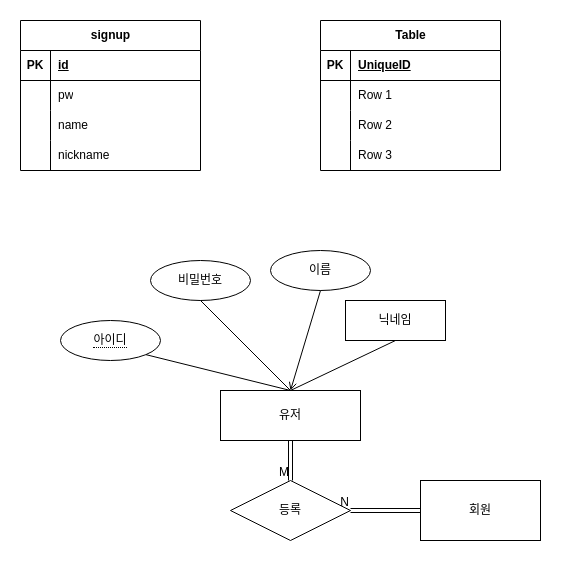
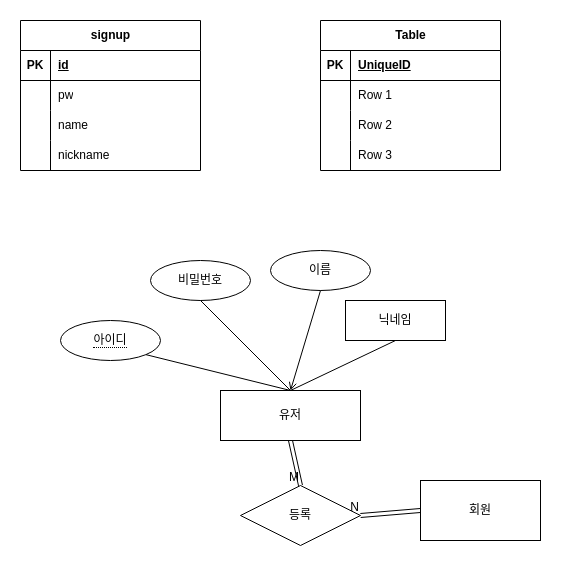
  <mxCell id="0" />
  <mxCell id="1" parent="0" />
  <mxCell id="2" value="signup" style="shape=table;startSize=30;container=1;collapsible=1;childLayout=tableLayout;fixedRows=1;rowLines=0;fontStyle=1;align=center;resizeLast=1;html=1;" vertex="1" parent="1"><mxGeometry width="180" height="150" as="geometry" x="20" y="20" /></mxCell>
  <mxCell id="3" value="" style="shape=tableRow;horizontal=0;startSize=0;swimlaneHead=0;swimlaneBody=0;fillColor=none;collapsible=0;dropTarget=0;points=[[0,0.5],[1,0.5]];portConstraint=eastwest;top=0;left=0;right=0;bottom=1;" vertex="1" parent="2"><mxGeometry y="30" width="180" height="30" as="geometry" /></mxCell>
  <mxCell id="4" value="PK" style="shape=partialRectangle;connectable=0;fillColor=none;top=0;left=0;bottom=0;right=0;fontStyle=1;overflow=hidden;whiteSpace=wrap;html=1;" vertex="1" parent="3"><mxGeometry width="30" height="30" as="geometry"><mxRectangle width="30" height="30" as="alternateBounds" /></mxGeometry></mxCell>
  <mxCell id="5" value="id" style="shape=partialRectangle;connectable=0;fillColor=none;top=0;left=0;bottom=0;right=0;align=left;spacingLeft=6;fontStyle=5;overflow=hidden;whiteSpace=wrap;html=1;" vertex="1" parent="3"><mxGeometry x="30" width="150" height="30" as="geometry"><mxRectangle width="150" height="30" as="alternateBounds" /></mxGeometry></mxCell>
  <mxCell id="6" value="" style="shape=tableRow;horizontal=0;startSize=0;swimlaneHead=0;swimlaneBody=0;fillColor=none;collapsible=0;dropTarget=0;points=[[0,0.5],[1,0.5]];portConstraint=eastwest;top=0;left=0;right=0;bottom=0;" vertex="1" parent="2"><mxGeometry y="60" width="180" height="30" as="geometry" /></mxCell>
  <mxCell id="7" value="" style="shape=partialRectangle;connectable=0;fillColor=none;top=0;left=0;bottom=0;right=0;editable=1;overflow=hidden;whiteSpace=wrap;html=1;" vertex="1" parent="6"><mxGeometry width="30" height="30" as="geometry"><mxRectangle width="30" height="30" as="alternateBounds" /></mxGeometry></mxCell>
  <mxCell id="8" value="pw" style="shape=partialRectangle;connectable=0;fillColor=none;top=0;left=0;bottom=0;right=0;align=left;spacingLeft=6;overflow=hidden;whiteSpace=wrap;html=1;" vertex="1" parent="6"><mxGeometry x="30" width="150" height="30" as="geometry"><mxRectangle width="150" height="30" as="alternateBounds" /></mxGeometry></mxCell>
  <mxCell id="9" value="" style="shape=tableRow;horizontal=0;startSize=0;swimlaneHead=0;swimlaneBody=0;fillColor=none;collapsible=0;dropTarget=0;points=[[0,0.5],[1,0.5]];portConstraint=eastwest;top=0;left=0;right=0;bottom=0;" vertex="1" parent="2"><mxGeometry y="90" width="180" height="30" as="geometry" /></mxCell>
  <mxCell id="10" value="" style="shape=partialRectangle;connectable=0;fillColor=none;top=0;left=0;bottom=0;right=0;editable=1;overflow=hidden;whiteSpace=wrap;html=1;" vertex="1" parent="9"><mxGeometry width="30" height="30" as="geometry"><mxRectangle width="30" height="30" as="alternateBounds" /></mxGeometry></mxCell>
  <mxCell id="11" value="name" style="shape=partialRectangle;connectable=0;fillColor=none;top=0;left=0;bottom=0;right=0;align=left;spacingLeft=6;overflow=hidden;whiteSpace=wrap;html=1;" vertex="1" parent="9"><mxGeometry x="30" width="150" height="30" as="geometry"><mxRectangle width="150" height="30" as="alternateBounds" /></mxGeometry></mxCell>
  <mxCell id="12" value="" style="shape=tableRow;horizontal=0;startSize=0;swimlaneHead=0;swimlaneBody=0;fillColor=none;collapsible=0;dropTarget=0;points=[[0,0.5],[1,0.5]];portConstraint=eastwest;top=0;left=0;right=0;bottom=0;" vertex="1" parent="2"><mxGeometry y="120" width="180" height="30" as="geometry" /></mxCell>
  <mxCell id="13" value="" style="shape=partialRectangle;connectable=0;fillColor=none;top=0;left=0;bottom=0;right=0;editable=1;overflow=hidden;whiteSpace=wrap;html=1;" vertex="1" parent="12"><mxGeometry width="30" height="30" as="geometry"><mxRectangle width="30" height="30" as="alternateBounds" /></mxGeometry></mxCell>
  <mxCell id="14" value="nickname" style="shape=partialRectangle;connectable=0;fillColor=none;top=0;left=0;bottom=0;right=0;align=left;spacingLeft=6;overflow=hidden;whiteSpace=wrap;html=1;" vertex="1" parent="12"><mxGeometry x="30" width="150" height="30" as="geometry"><mxRectangle width="150" height="30" as="alternateBounds" /></mxGeometry></mxCell>
  <mxCell id="15" value="유저" style="whiteSpace=wrap;html=1;align=center;" vertex="1" parent="1"><mxGeometry x="220" y="390" width="140" height="50" as="geometry" /></mxCell>
- <mxCell id="16" value="등록" style="shape=rhombus;perimeter=rhombusPerimeter;whiteSpace=wrap;html=1;align=center;" vertex="1" parent="1"><mxGeometry x="230" y="480" width="120" height="60" as="geometry" /></mxCell>
+ <mxCell id="16" value="등록" style="shape=rhombus;perimeter=rhombusPerimeter;whiteSpace=wrap;html=1;align=center;" vertex="1" parent="1"><mxGeometry x="240" y="485" width="120" height="60" as="geometry" /></mxCell>
  <mxCell id="17" value="비밀번호" style="ellipse;whiteSpace=wrap;html=1;align=center;" vertex="1" parent="1"><mxGeometry x="150" y="260" width="100" height="40" as="geometry" /></mxCell>
  <mxCell id="18" value="이름" style="ellipse;whiteSpace=wrap;html=1;align=center;" vertex="1" parent="1"><mxGeometry x="270" y="250" width="100" height="40" as="geometry" /></mxCell>
  <mxCell id="19" value="닉네임" style="whiteSpace=wrap;html=1;align=center;rounded=0;" vertex="1" parent="1"><mxGeometry x="345" y="300" width="100" height="40" as="geometry" /></mxCell>
  <mxCell id="20" value="&lt;span style=&quot;border-bottom: 1px dotted&quot;&gt;아이디&lt;/span&gt;" style="ellipse;whiteSpace=wrap;html=1;align=center;" vertex="1" parent="1"><mxGeometry x="60" y="320" width="100" height="40" as="geometry" /></mxCell>
  <mxCell id="21" value="" style="endArrow=none;html=1;rounded=0;entryX=0.5;entryY=0;entryDx=0;entryDy=0;exitX=1;exitY=1;exitDx=0;exitDy=0;" edge="1" parent="1" source="20" target="15"><mxGeometry relative="1" as="geometry"><mxPoint x="150" y="340" as="sourcePoint" /><mxPoint x="310" y="340" as="targetPoint" /></mxGeometry></mxCell>
  <mxCell id="22" value="" style="endArrow=none;html=1;rounded=0;entryX=0.5;entryY=0;entryDx=0;entryDy=0;exitX=0.5;exitY=1;exitDx=0;exitDy=0;" edge="1" parent="1" source="17" target="15"><mxGeometry relative="1" as="geometry"><mxPoint x="220" y="300" as="sourcePoint" /><mxPoint x="305" y="339" as="targetPoint" /></mxGeometry></mxCell>
  <mxCell id="23" value="" style="endArrow=open;html=1;rounded=0;entryX=0.5;entryY=0;entryDx=0;entryDy=0;exitX=0.5;exitY=1;exitDx=0;exitDy=0;" edge="1" parent="1" source="18" target="15"><mxGeometry relative="1" as="geometry"><mxPoint x="155" y="384" as="sourcePoint" /><mxPoint x="240" y="423" as="targetPoint" /></mxGeometry></mxCell>
  <mxCell id="24" value="" style="endArrow=none;html=1;rounded=0;entryX=0.5;entryY=0;entryDx=0;entryDy=0;exitX=0.5;exitY=1;exitDx=0;exitDy=0;" edge="1" parent="1" source="19" target="15"><mxGeometry relative="1" as="geometry"><mxPoint x="165" y="394" as="sourcePoint" /><mxPoint x="250" y="433" as="targetPoint" /></mxGeometry></mxCell>
  <mxCell id="25" value="회원" style="rounded=0;whiteSpace=wrap;html=1;" vertex="1" parent="1"><mxGeometry x="420" y="480" width="120" height="60" as="geometry" /></mxCell>
  <mxCell id="26" value="" style="shape=link;html=1;rounded=0;exitX=0;exitY=0.5;exitDx=0;exitDy=0;entryX=1;entryY=0.5;entryDx=0;entryDy=0;" edge="1" parent="1" source="25" target="16"><mxGeometry relative="1" as="geometry"><mxPoint x="360" y="580" as="sourcePoint" /><mxPoint x="520" y="580" as="targetPoint" /></mxGeometry></mxCell>
  <mxCell id="27" value="N" style="resizable=0;html=1;whiteSpace=wrap;align=right;verticalAlign=bottom;" connectable="0" vertex="1" parent="26"><mxGeometry x="1" relative="1" as="geometry" /></mxCell>
  <mxCell id="28" value="" style="shape=link;html=1;rounded=0;entryX=0.5;entryY=0;entryDx=0;entryDy=0;exitX=0.5;exitY=1;exitDx=0;exitDy=0;" edge="1" parent="1" source="15" target="16"><mxGeometry relative="1" as="geometry"><mxPoint x="300" y="480" as="sourcePoint" /><mxPoint x="460" y="480" as="targetPoint" /></mxGeometry></mxCell>
  <mxCell id="29" value="M" style="resizable=0;html=1;whiteSpace=wrap;align=right;verticalAlign=bottom;" connectable="0" vertex="1" parent="28"><mxGeometry x="1" relative="1" as="geometry" /></mxCell>
  <mxCell id="30" value="Table" style="shape=table;startSize=30;container=1;collapsible=1;childLayout=tableLayout;fixedRows=1;rowLines=0;fontStyle=1;align=center;resizeLast=1;html=1;" vertex="1" parent="1"><mxGeometry x="320" width="180" height="150" as="geometry" y="20" /></mxCell>
  <mxCell id="31" value="" style="shape=tableRow;horizontal=0;startSize=0;swimlaneHead=0;swimlaneBody=0;fillColor=none;collapsible=0;dropTarget=0;points=[[0,0.5],[1,0.5]];portConstraint=eastwest;top=0;left=0;right=0;bottom=1;" vertex="1" parent="30"><mxGeometry y="30" width="180" height="30" as="geometry" /></mxCell>
  <mxCell id="32" value="PK" style="shape=partialRectangle;connectable=0;fillColor=none;top=0;left=0;bottom=0;right=0;fontStyle=1;overflow=hidden;whiteSpace=wrap;html=1;" vertex="1" parent="31"><mxGeometry width="30" height="30" as="geometry"><mxRectangle width="30" height="30" as="alternateBounds" /></mxGeometry></mxCell>
  <mxCell id="33" value="UniqueID" style="shape=partialRectangle;connectable=0;fillColor=none;top=0;left=0;bottom=0;right=0;align=left;spacingLeft=6;fontStyle=5;overflow=hidden;whiteSpace=wrap;html=1;" vertex="1" parent="31"><mxGeometry x="30" width="150" height="30" as="geometry"><mxRectangle width="150" height="30" as="alternateBounds" /></mxGeometry></mxCell>
  <mxCell id="34" value="" style="shape=tableRow;horizontal=0;startSize=0;swimlaneHead=0;swimlaneBody=0;fillColor=none;collapsible=0;dropTarget=0;points=[[0,0.5],[1,0.5]];portConstraint=eastwest;top=0;left=0;right=0;bottom=0;" vertex="1" parent="30"><mxGeometry y="60" width="180" height="30" as="geometry" /></mxCell>
  <mxCell id="35" value="" style="shape=partialRectangle;connectable=0;fillColor=none;top=0;left=0;bottom=0;right=0;editable=1;overflow=hidden;whiteSpace=wrap;html=1;" vertex="1" parent="34"><mxGeometry width="30" height="30" as="geometry"><mxRectangle width="30" height="30" as="alternateBounds" /></mxGeometry></mxCell>
  <mxCell id="36" value="Row 1" style="shape=partialRectangle;connectable=0;fillColor=none;top=0;left=0;bottom=0;right=0;align=left;spacingLeft=6;overflow=hidden;whiteSpace=wrap;html=1;" vertex="1" parent="34"><mxGeometry x="30" width="150" height="30" as="geometry"><mxRectangle width="150" height="30" as="alternateBounds" /></mxGeometry></mxCell>
  <mxCell id="37" value="" style="shape=tableRow;horizontal=0;startSize=0;swimlaneHead=0;swimlaneBody=0;fillColor=none;collapsible=0;dropTarget=0;points=[[0,0.5],[1,0.5]];portConstraint=eastwest;top=0;left=0;right=0;bottom=0;" vertex="1" parent="30"><mxGeometry y="90" width="180" height="30" as="geometry" /></mxCell>
  <mxCell id="38" value="" style="shape=partialRectangle;connectable=0;fillColor=none;top=0;left=0;bottom=0;right=0;editable=1;overflow=hidden;whiteSpace=wrap;html=1;" vertex="1" parent="37"><mxGeometry width="30" height="30" as="geometry"><mxRectangle width="30" height="30" as="alternateBounds" /></mxGeometry></mxCell>
  <mxCell id="39" value="Row 2" style="shape=partialRectangle;connectable=0;fillColor=none;top=0;left=0;bottom=0;right=0;align=left;spacingLeft=6;overflow=hidden;whiteSpace=wrap;html=1;" vertex="1" parent="37"><mxGeometry x="30" width="150" height="30" as="geometry"><mxRectangle width="150" height="30" as="alternateBounds" /></mxGeometry></mxCell>
  <mxCell id="40" value="" style="shape=tableRow;horizontal=0;startSize=0;swimlaneHead=0;swimlaneBody=0;fillColor=none;collapsible=0;dropTarget=0;points=[[0,0.5],[1,0.5]];portConstraint=eastwest;top=0;left=0;right=0;bottom=0;" vertex="1" parent="30"><mxGeometry y="120" width="180" height="30" as="geometry" /></mxCell>
  <mxCell id="41" value="" style="shape=partialRectangle;connectable=0;fillColor=none;top=0;left=0;bottom=0;right=0;editable=1;overflow=hidden;whiteSpace=wrap;html=1;" vertex="1" parent="40"><mxGeometry width="30" height="30" as="geometry"><mxRectangle width="30" height="30" as="alternateBounds" /></mxGeometry></mxCell>
  <mxCell id="42" value="Row 3" style="shape=partialRectangle;connectable=0;fillColor=none;top=0;left=0;bottom=0;right=0;align=left;spacingLeft=6;overflow=hidden;whiteSpace=wrap;html=1;" vertex="1" parent="40"><mxGeometry x="30" width="150" height="30" as="geometry"><mxRectangle width="150" height="30" as="alternateBounds" /></mxGeometry></mxCell>
